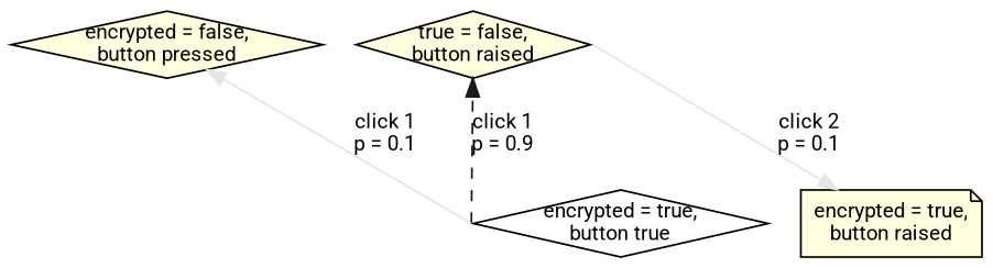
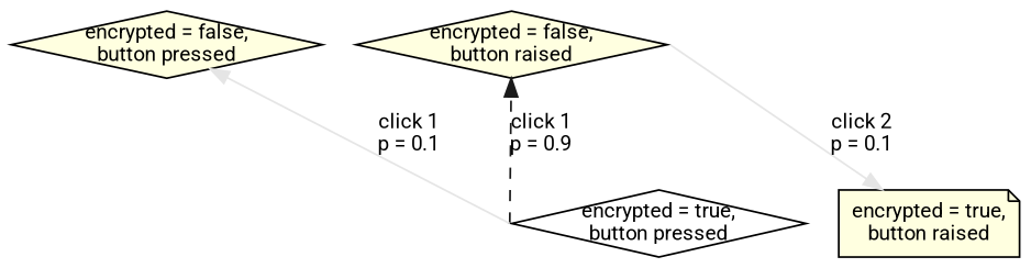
  digraph {
    rankdir=TB
    splines=polyline
    node [fillcolor=lightyellow fontname=Roboto fontsize=11 margin=0 shape=diamond style=filled]
    edge [color=grey90 fontname=Roboto fontsize=11 tailport=w weight=1]
-   n1 [label="true = false,\nbutton raised" width=1.35]
+   n1 [label="encrypted = false,\nbutton raised" width=1.35]
    n2 [label="encrypted = false,\nbutton pressed" width=1.35]
-   n3 [fillcolor=white label="encrypted = true,\nbutton true" width=1.35]
+   n3 [fillcolor=white label="encrypted = true,\nbutton pressed" width=1.35]
    n4 [label="encrypted = true,\nbutton raised" shape=note width=1.35]
    subgraph sub_1 {
      rank=same
      n1
      n2
    }
    subgraph sub_2 {
      rank=same
      n3
      n4
    }
    n1 -> n4 [label="click 2\np = 0.1" tailport=e]
    n3 -> n1 [color=grey10 label="click 1\np = 0.9" style=dashed weight=9]
    n3 -> n2 [label="click 1\np = 0.1"]
  }
